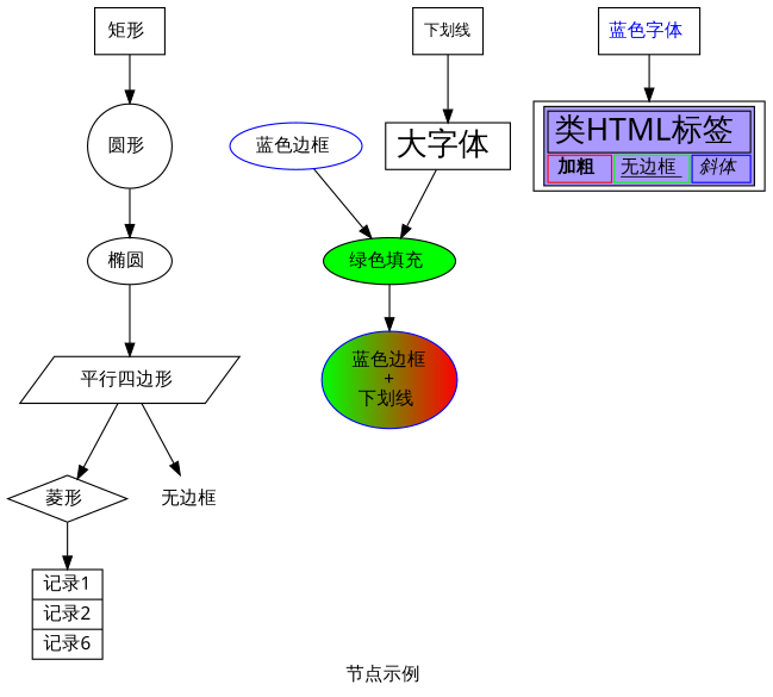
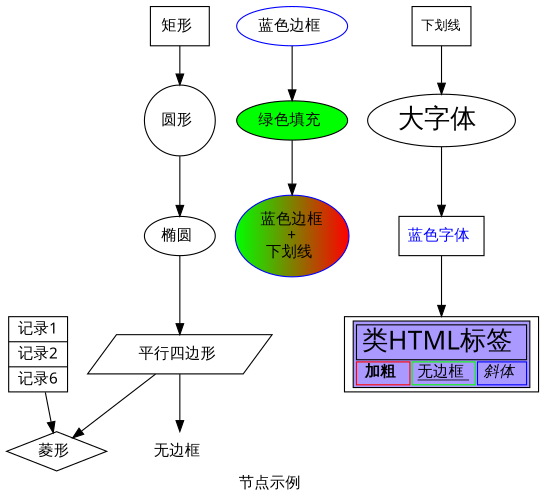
  digraph {
    fontname="Microsoft Yahei"
    label="节点示例 "
    node [fontname="Microsoft Yahei" shape=box]
    n1 [label="矩形 "]
    n2 [label="圆形 " shape=circle]
    n3 [label="椭圆 " shape=ellipse]
    n4 [label="平行四边形 " shape=polygon sides=4 skew=0.4]
    n5 [label="菱形 " shape=diamond]
    n6 [label="无边框 " shape=none]
    n7 [label="{记录1|记录2|记录6}" shape=record]
    n8 [color=blue label="蓝色边框 " shape=""]
    n9 [fillcolor=green label="绿色填充 " style=filled shape=""]
    n10 [color="#0000ff" fillcolor="green:red" label="蓝色边框\n+\n下划线 " style=filled shape=""]
    n11 [fontsize=12 label="下划线"]
-   n12 [fontsize=24 label="大字体 "]
+   n12 [fontsize=24 label="大字体 " shape=ellipse]
    n13 [fontcolor=blue label="蓝色字体 "]
    n14 [label=< 		<table bgcolor="#aa99ff" align="center"> 			<tr> 				<td colspan="3" width="20"><font point-size="24">类HTML标签 </font></td> 			</tr> 			<tr> 				<td color="red"><b>加粗 </b></td> 				<td color="green"><u>无边框 </u></td> 				<td color="blue"><i>斜体 </i></td> 			</tr> 		</table> 	>]
    n1 -> n2 [tailport=s]
    n2 -> n3
    n3 -> n4
    n4 -> n5
    n4 -> n6
-   n5 -> n7
+   n7 -> n5
    n8 -> n9
    n9 -> n10
    n11 -> n12
-   n12 -> n9
+   n12 -> n13
    n13 -> n14
  }
